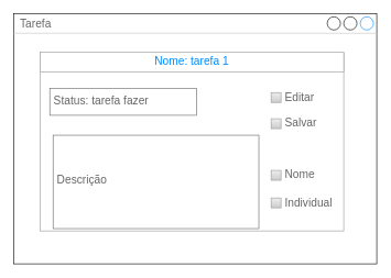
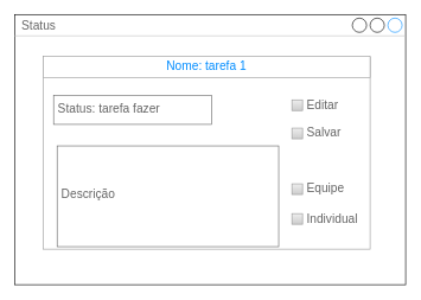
  <mxCell id="0" />
  <mxCell id="1" parent="0" />
- <mxCell id="2" value="Tarefa" style="strokeWidth=1;shadow=0;dashed=0;align=center;html=1;shape=mxgraph.mockup.containers.window;align=left;verticalAlign=top;spacingLeft=8;strokeColor2=#008cff;strokeColor3=#c4c4c4;fontColor=#666666;mainText=;fontSize=17;labelBackgroundColor=none;whiteSpace=wrap;" vertex="1" parent="1"><mxGeometry x="20" y="20" width="550" height="380" as="geometry" /></mxCell>
+ <mxCell id="2" value="Status" style="strokeWidth=1;shadow=0;dashed=0;align=center;html=1;shape=mxgraph.mockup.containers.window;align=left;verticalAlign=top;spacingLeft=8;strokeColor2=#008cff;strokeColor3=#c4c4c4;fontColor=#666666;mainText=;fontSize=17;labelBackgroundColor=none;whiteSpace=wrap;" vertex="1" parent="1"><mxGeometry x="20" y="20" width="550" height="380" as="geometry" /></mxCell>
  <mxCell id="3" value="" style="strokeWidth=1;shadow=0;dashed=0;align=center;html=1;shape=mxgraph.mockup.forms.rrect;rSize=0;strokeColor=#999999;fillColor=#ffffff;" vertex="1" parent="1"><mxGeometry x="60" y="80" width="460" height="270" as="geometry" /></mxCell>
  <mxCell id="4" value="Nome: tarefa 1" style="strokeWidth=1;shadow=0;dashed=0;align=center;html=1;shape=mxgraph.mockup.forms.rrect;rSize=0;strokeColor=#999999;fontColor=#008cff;fontSize=17;fillColor=#ffffff;resizeWidth=1;whiteSpace=wrap;" vertex="1" parent="3"><mxGeometry width="460.0" height="30" relative="1" as="geometry"><mxPoint y="-1" as="offset" /></mxGeometry></mxCell>
  <mxCell id="5" value="Status: tarefa fazer" style="strokeWidth=1;shadow=0;dashed=0;align=center;html=1;shape=mxgraph.mockup.text.textBox;fontColor=#666666;align=left;fontSize=17;spacingLeft=4;spacingTop=-3;whiteSpace=wrap;strokeColor=#666666;mainText=" vertex="1" parent="3"><mxGeometry x="14.839" y="54" width="222.581" height="40.5" as="geometry" /></mxCell>
  <mxCell id="6" value="Descrição" style="strokeWidth=1;shadow=0;dashed=0;align=center;html=1;shape=mxgraph.mockup.text.textBox;fontColor=#666666;align=left;fontSize=17;spacingLeft=4;spacingTop=-3;whiteSpace=wrap;strokeColor=#666666;mainText=" vertex="1" parent="3"><mxGeometry x="19.839" y="124.75" width="311.613" height="141.75" as="geometry" /></mxCell>
  <mxCell id="7" value="Salvar" style="strokeWidth=1;shadow=0;dashed=0;align=center;html=1;shape=mxgraph.mockup.forms.rrect;rSize=0;fillColor=#eeeeee;strokeColor=#999999;gradientColor=#cccccc;align=left;spacingLeft=4;fontSize=17;fontColor=#666666;labelPosition=right;" vertex="1" parent="3"><mxGeometry x="350" y="99.75" width="15" height="15" as="geometry" /></mxCell>
- <mxCell id="8" value="Nome" style="strokeWidth=1;shadow=0;dashed=0;align=center;html=1;shape=mxgraph.mockup.forms.rrect;rSize=0;fillColor=#eeeeee;strokeColor=#999999;gradientColor=#cccccc;align=left;spacingLeft=4;fontSize=17;fontColor=#666666;labelPosition=right;" vertex="1" parent="3"><mxGeometry x="350" y="178.13" width="15" height="15" as="geometry" /></mxCell>
+ <mxCell id="8" value="Equipe" style="strokeWidth=1;shadow=0;dashed=0;align=center;html=1;shape=mxgraph.mockup.forms.rrect;rSize=0;fillColor=#eeeeee;strokeColor=#999999;gradientColor=#cccccc;align=left;spacingLeft=4;fontSize=17;fontColor=#666666;labelPosition=right;" vertex="1" parent="3"><mxGeometry x="350" y="178.13" width="15" height="15" as="geometry" /></mxCell>
  <mxCell id="9" value="Individual" style="strokeWidth=1;shadow=0;dashed=0;align=center;html=1;shape=mxgraph.mockup.forms.rrect;rSize=0;fillColor=#eeeeee;strokeColor=#999999;gradientColor=#cccccc;align=left;spacingLeft=4;fontSize=17;fontColor=#666666;labelPosition=right;" vertex="1" parent="3"><mxGeometry x="350" y="220" width="15" height="15" as="geometry" /></mxCell>
  <mxCell id="10" value="Editar" style="strokeWidth=1;shadow=0;dashed=0;align=center;html=1;shape=mxgraph.mockup.forms.rrect;rSize=0;fillColor=#eeeeee;strokeColor=#999999;gradientColor=#cccccc;align=left;spacingLeft=4;fontSize=17;fontColor=#666666;labelPosition=right;" vertex="1" parent="3"><mxGeometry x="350" y="60" width="15" height="15" as="geometry" /></mxCell>
